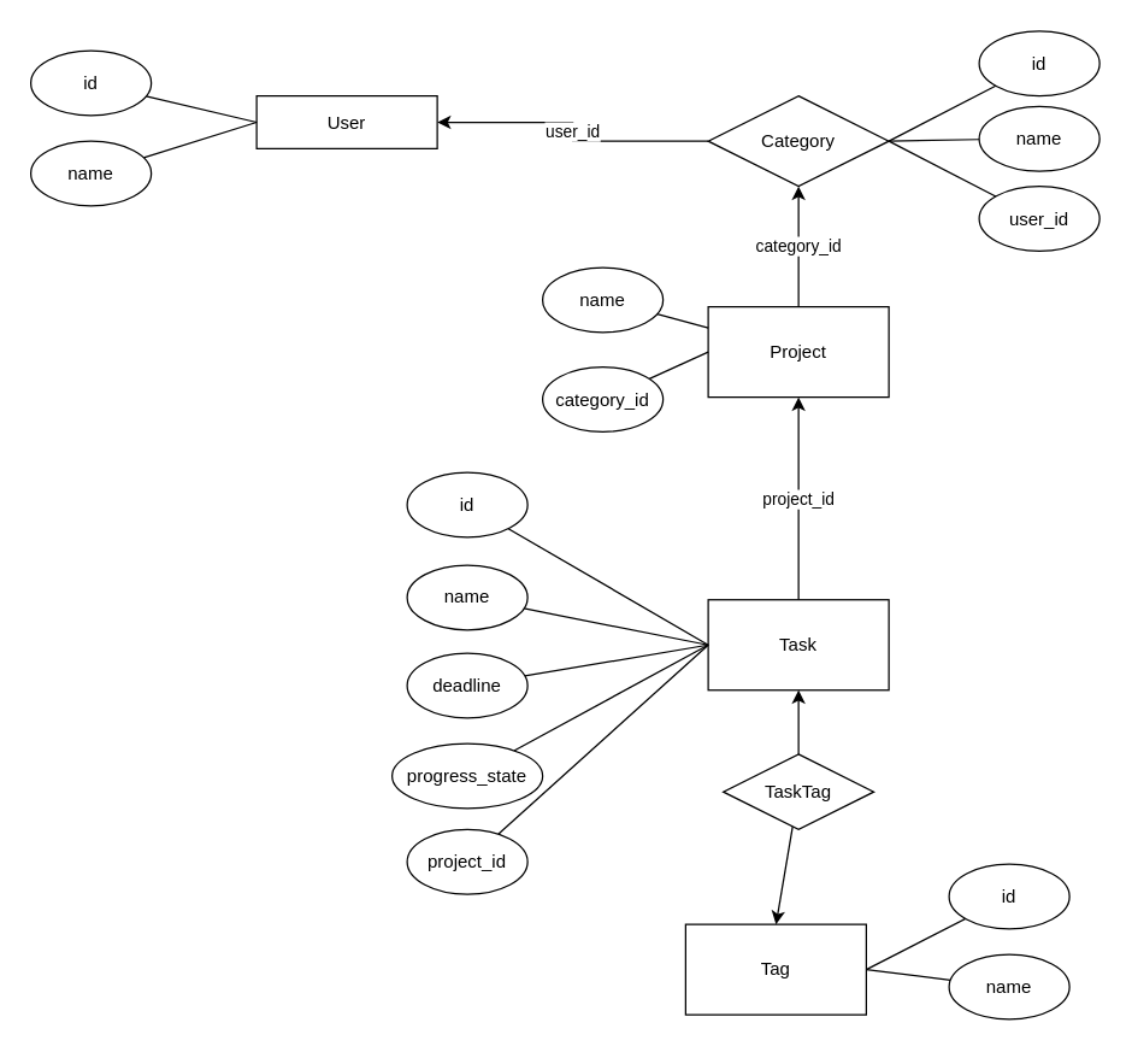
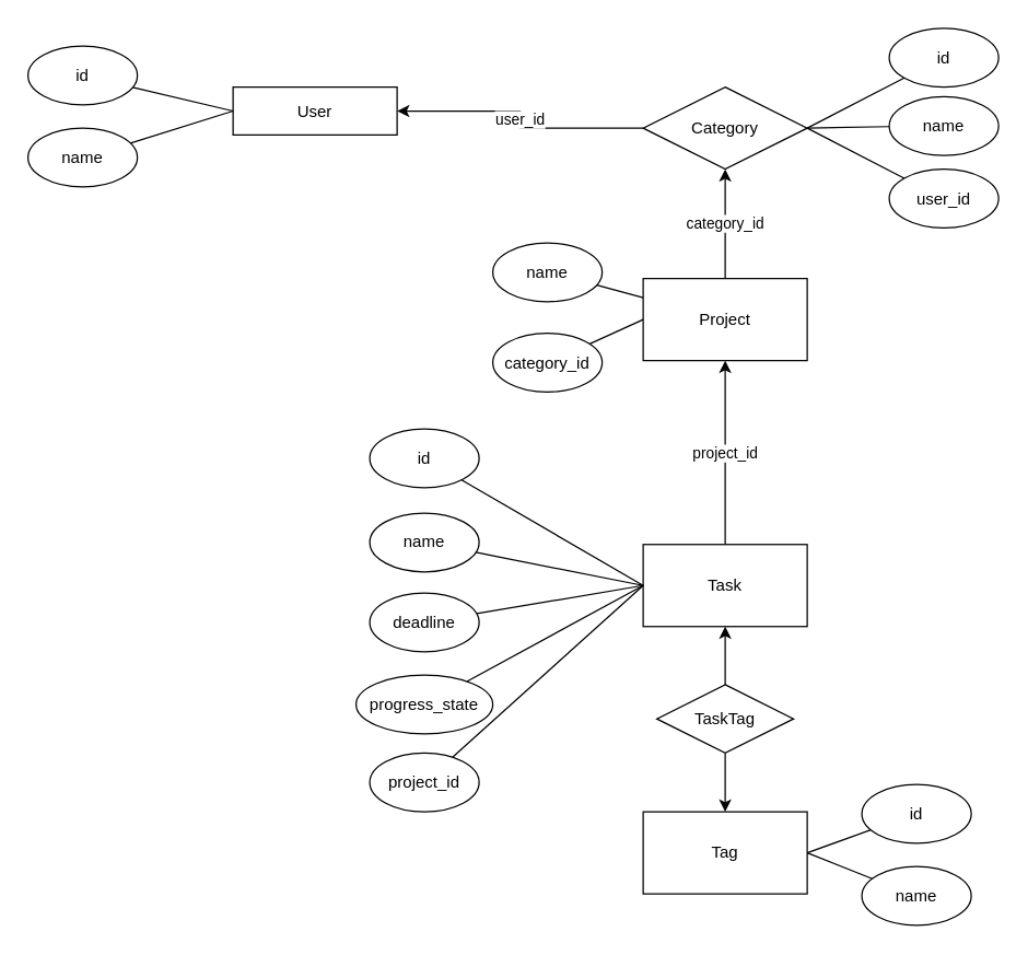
  <mxCell id="0" />
  <mxCell id="1" parent="0" />
  <mxCell id="2" value="User" style="rounded=0;whiteSpace=wrap;html=1;" parent="1" vertex="1"><mxGeometry x="170" y="63" width="120" height="35" as="geometry" /></mxCell>
  <mxCell id="3" value="project_id" style="edgeStyle=orthogonalEdgeStyle;rounded=0;orthogonalLoop=1;jettySize=auto;html=1;entryX=0.5;entryY=1;entryDx=0;entryDy=0;" edge="1" parent="1" source="4" target="6"><mxGeometry relative="1" as="geometry" /></mxCell>
  <mxCell id="4" value="Task" style="rounded=0;whiteSpace=wrap;html=1;" parent="1" vertex="1"><mxGeometry x="470" y="397.5" width="120" height="60" as="geometry" /></mxCell>
  <mxCell id="5" value="category_id" style="edgeStyle=orthogonalEdgeStyle;rounded=0;orthogonalLoop=1;jettySize=auto;html=1;entryX=0.5;entryY=1;entryDx=0;entryDy=0;" edge="1" parent="1" source="6" target="8"><mxGeometry relative="1" as="geometry" /></mxCell>
  <mxCell id="6" value="Project" style="rounded=0;whiteSpace=wrap;html=1;" parent="1" vertex="1"><mxGeometry x="470" y="203" width="120" height="60" as="geometry" /></mxCell>
  <mxCell id="7" value="user_id" style="edgeStyle=orthogonalEdgeStyle;rounded=0;orthogonalLoop=1;jettySize=auto;html=1;" edge="1" parent="1" source="8" target="2"><mxGeometry relative="1" as="geometry" /></mxCell>
  <mxCell id="8" value="Category" style="rhombus;whiteSpace=wrap;html=1;" parent="1" vertex="1"><mxGeometry x="470" y="63" width="120" height="60" as="geometry" /></mxCell>
- <mxCell id="9" value="Tag" style="rounded=0;whiteSpace=wrap;html=1;" parent="1" vertex="1"><mxGeometry x="455" y="613" width="120" height="60" as="geometry" /></mxCell>
+ <mxCell id="9" value="Tag" style="rounded=0;whiteSpace=wrap;html=1;" parent="1" vertex="1"><mxGeometry x="470" y="593" width="120" height="60" as="geometry" /></mxCell>
  <mxCell id="10" style="rounded=0;orthogonalLoop=1;jettySize=auto;html=1;entryX=0;entryY=0.5;entryDx=0;entryDy=0;endArrow=none;endFill=0;" edge="1" parent="1" source="11" target="2"><mxGeometry relative="1" as="geometry" /></mxCell>
  <mxCell id="11" value="id" style="ellipse;whiteSpace=wrap;html=1;" vertex="1" parent="1"><mxGeometry x="20" y="33" width="80" height="43" as="geometry" /></mxCell>
  <mxCell id="12" style="rounded=0;orthogonalLoop=1;jettySize=auto;html=1;entryX=0;entryY=0.5;entryDx=0;entryDy=0;endArrow=none;endFill=0;" edge="1" parent="1" source="13" target="2"><mxGeometry relative="1" as="geometry" /></mxCell>
  <mxCell id="13" value="name" style="ellipse;whiteSpace=wrap;html=1;" vertex="1" parent="1"><mxGeometry x="20" y="93" width="80" height="43" as="geometry" /></mxCell>
  <mxCell id="14" style="rounded=0;orthogonalLoop=1;jettySize=auto;html=1;entryX=1;entryY=0.5;entryDx=0;entryDy=0;endArrow=none;endFill=0;" edge="1" parent="1" source="15" target="8"><mxGeometry relative="1" as="geometry" /></mxCell>
  <mxCell id="15" value="user_id" style="ellipse;whiteSpace=wrap;html=1;" vertex="1" parent="1"><mxGeometry x="650" y="123" width="80" height="43" as="geometry" /></mxCell>
  <mxCell id="16" style="rounded=0;orthogonalLoop=1;jettySize=auto;html=1;entryX=0;entryY=0.5;entryDx=0;entryDy=0;endArrow=none;endFill=0;" edge="1" parent="1" source="17" target="4"><mxGeometry relative="1" as="geometry" /></mxCell>
  <mxCell id="17" value="progress_state" style="ellipse;whiteSpace=wrap;html=1;" vertex="1" parent="1"><mxGeometry x="260" y="493" width="100" height="43" as="geometry" /></mxCell>
  <mxCell id="18" style="rounded=0;orthogonalLoop=1;jettySize=auto;html=1;entryX=1;entryY=0.5;entryDx=0;entryDy=0;endArrow=none;endFill=0;" edge="1" parent="1" source="19" target="9"><mxGeometry relative="1" as="geometry" /></mxCell>
  <mxCell id="19" value="id" style="ellipse;whiteSpace=wrap;html=1;" vertex="1" parent="1"><mxGeometry x="630" y="573" width="80" height="43" as="geometry" /></mxCell>
  <mxCell id="20" style="rounded=0;orthogonalLoop=1;jettySize=auto;html=1;entryX=0;entryY=0.5;entryDx=0;entryDy=0;endArrow=none;endFill=0;" edge="1" parent="1" source="21" target="4"><mxGeometry relative="1" as="geometry" /></mxCell>
  <mxCell id="21" value="project_id" style="ellipse;whiteSpace=wrap;html=1;" vertex="1" parent="1"><mxGeometry x="270" y="550" width="80" height="43" as="geometry" /></mxCell>
  <mxCell id="22" style="rounded=0;orthogonalLoop=1;jettySize=auto;html=1;entryX=0;entryY=0.5;entryDx=0;entryDy=0;endArrow=none;endFill=0;" edge="1" parent="1" source="23" target="6"><mxGeometry relative="1" as="geometry" /></mxCell>
  <mxCell id="23" value="category_id" style="ellipse;whiteSpace=wrap;html=1;" vertex="1" parent="1"><mxGeometry x="360" y="243" width="80" height="43" as="geometry" /></mxCell>
  <mxCell id="24" style="rounded=0;orthogonalLoop=1;jettySize=auto;html=1;entryX=0;entryY=0.5;entryDx=0;entryDy=0;endArrow=none;endFill=0;" edge="1" parent="1" source="25" target="4"><mxGeometry relative="1" as="geometry" /></mxCell>
  <mxCell id="25" value="deadline" style="ellipse;whiteSpace=wrap;html=1;" vertex="1" parent="1"><mxGeometry x="270" y="433" width="80" height="43" as="geometry" /></mxCell>
  <mxCell id="26" style="rounded=0;orthogonalLoop=1;jettySize=auto;html=1;entryX=0;entryY=0.5;entryDx=0;entryDy=0;endArrow=none;endFill=0;" edge="1" parent="1" source="27" target="4"><mxGeometry relative="1" as="geometry" /></mxCell>
  <mxCell id="27" value="id" style="ellipse;whiteSpace=wrap;html=1;" vertex="1" parent="1"><mxGeometry x="270" y="313" width="80" height="43" as="geometry" /></mxCell>
  <mxCell id="28" style="rounded=0;orthogonalLoop=1;jettySize=auto;html=1;entryX=1;entryY=0.5;entryDx=0;entryDy=0;endArrow=none;endFill=0;" edge="1" parent="1" source="29" target="8"><mxGeometry relative="1" as="geometry" /></mxCell>
  <mxCell id="29" value="id" style="ellipse;whiteSpace=wrap;html=1;" vertex="1" parent="1"><mxGeometry x="650" y="20" width="80" height="43" as="geometry" /></mxCell>
  <mxCell id="30" style="rounded=0;orthogonalLoop=1;jettySize=auto;html=1;entryX=1;entryY=0.5;entryDx=0;entryDy=0;endArrow=none;endFill=0;" edge="1" parent="1" source="31" target="8"><mxGeometry relative="1" as="geometry" /></mxCell>
  <mxCell id="31" value="name" style="ellipse;whiteSpace=wrap;html=1;" vertex="1" parent="1"><mxGeometry x="650" y="70" width="80" height="43" as="geometry" /></mxCell>
  <mxCell id="32" style="rounded=0;orthogonalLoop=1;jettySize=auto;html=1;endArrow=none;endFill=0;" edge="1" parent="1" source="33" target="6"><mxGeometry relative="1" as="geometry" /></mxCell>
  <mxCell id="33" value="name" style="ellipse;whiteSpace=wrap;html=1;" vertex="1" parent="1"><mxGeometry x="360" y="177" width="80" height="43" as="geometry" /></mxCell>
  <mxCell id="34" style="rounded=0;orthogonalLoop=1;jettySize=auto;html=1;entryX=0;entryY=0.5;entryDx=0;entryDy=0;endArrow=none;endFill=0;" edge="1" parent="1" source="35" target="4"><mxGeometry relative="1" as="geometry" /></mxCell>
  <mxCell id="35" value="name" style="ellipse;whiteSpace=wrap;html=1;" vertex="1" parent="1"><mxGeometry x="270" y="374.5" width="80" height="43" as="geometry" /></mxCell>
  <mxCell id="36" style="rounded=0;orthogonalLoop=1;jettySize=auto;html=1;entryX=1;entryY=0.5;entryDx=0;entryDy=0;endArrow=none;endFill=0;" edge="1" parent="1" source="37" target="9"><mxGeometry relative="1" as="geometry" /></mxCell>
  <mxCell id="37" value="name" style="ellipse;whiteSpace=wrap;html=1;" vertex="1" parent="1"><mxGeometry x="630" y="633" width="80" height="43" as="geometry" /></mxCell>
  <mxCell id="38" style="rounded=0;orthogonalLoop=1;jettySize=auto;html=1;entryX=0.5;entryY=1;entryDx=0;entryDy=0;" edge="1" parent="1" source="40" target="4"><mxGeometry relative="1" as="geometry" /></mxCell>
  <mxCell id="39" style="rounded=0;orthogonalLoop=1;jettySize=auto;html=1;entryX=0.5;entryY=0;entryDx=0;entryDy=0;" edge="1" parent="1" source="40" target="9"><mxGeometry relative="1" as="geometry" /></mxCell>
  <mxCell id="40" value="TaskTag" style="rhombus;whiteSpace=wrap;html=1;" vertex="1" parent="1"><mxGeometry x="480" y="500" width="100" height="50" as="geometry" /></mxCell>
  <mxCell id="41" style="edgeStyle=orthogonalEdgeStyle;rounded=0;orthogonalLoop=1;jettySize=auto;html=1;exitX=0.5;exitY=1;exitDx=0;exitDy=0;" edge="1" parent="1" source="29" target="29"><mxGeometry relative="1" as="geometry" /></mxCell>
